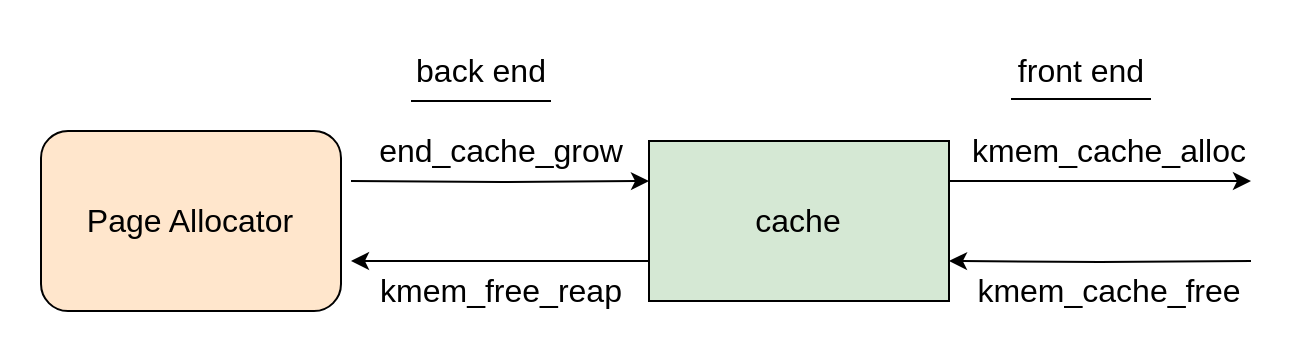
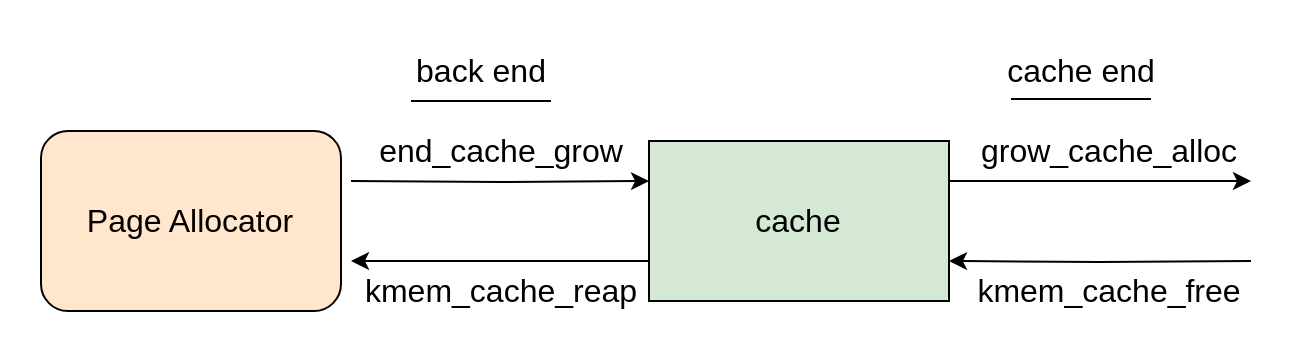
  <mxCell id="0" />
  <mxCell id="1" parent="0" />
  <mxCell id="2" style="edgeStyle=orthogonalEdgeStyle;rounded=0;orthogonalLoop=1;jettySize=auto;html=1;exitX=1;exitY=0.25;exitDx=0;exitDy=0;" edge="1" parent="1" source="6"><mxGeometry relative="1" as="geometry"><mxPoint x="625" y="90" as="targetPoint" /><Array as="points"><mxPoint x="505" y="90" /><mxPoint x="505" y="90" /></Array></mxGeometry></mxCell>
  <mxCell id="3" style="edgeStyle=orthogonalEdgeStyle;rounded=0;orthogonalLoop=1;jettySize=auto;html=1;entryX=1;entryY=0.75;entryDx=0;entryDy=0;" edge="1" parent="1" target="6"><mxGeometry relative="1" as="geometry"><mxPoint x="625" y="130" as="sourcePoint" /></mxGeometry></mxCell>
  <mxCell id="4" style="edgeStyle=orthogonalEdgeStyle;rounded=0;orthogonalLoop=1;jettySize=auto;html=1;entryX=0;entryY=0.25;entryDx=0;entryDy=0;" edge="1" parent="1" target="6"><mxGeometry relative="1" as="geometry"><mxPoint x="175" y="90" as="sourcePoint" /></mxGeometry></mxCell>
  <mxCell id="5" style="edgeStyle=orthogonalEdgeStyle;rounded=0;orthogonalLoop=1;jettySize=auto;html=1;exitX=0;exitY=0.75;exitDx=0;exitDy=0;" edge="1" parent="1" source="6"><mxGeometry relative="1" as="geometry"><mxPoint x="175" y="130" as="targetPoint" /></mxGeometry></mxCell>
  <mxCell id="6" value="&lt;font style=&quot;font-size: 16px;&quot;&gt;cache&lt;/font&gt;" style="rounded=0;whiteSpace=wrap;html=1;fillColor=#d5e8d4;" vertex="1" parent="1"><mxGeometry x="324" y="70" width="150" height="80" as="geometry" /></mxCell>
- <mxCell id="7" value="&lt;font style=&quot;font-size: 16px;&quot;&gt;front end&lt;/font&gt;" style="text;html=1;align=center;verticalAlign=middle;resizable=0;points=[];autosize=1;strokeColor=none;fillColor=none;" vertex="1" parent="1"><mxGeometry x="495" y="20" width="90" height="30" as="geometry" /></mxCell>
+ <mxCell id="7" value="&lt;font style=&quot;font-size: 16px;&quot;&gt;cache end&lt;/font&gt;" style="text;html=1;align=center;verticalAlign=middle;resizable=0;points=[];autosize=1;strokeColor=none;fillColor=none;" vertex="1" parent="1"><mxGeometry x="495" y="20" width="90" height="30" as="geometry" /></mxCell>
  <mxCell id="8" value="&lt;font style=&quot;font-size: 16px;&quot;&gt;back end&lt;/font&gt;" style="text;html=1;align=center;verticalAlign=middle;resizable=0;points=[];autosize=1;strokeColor=none;fillColor=none;" vertex="1" parent="1"><mxGeometry x="195" y="20" width="90" height="30" as="geometry" /></mxCell>
  <mxCell id="9" value="" style="endArrow=none;html=1;rounded=0;" edge="1" parent="1"><mxGeometry width="50" height="50" relative="1" as="geometry"><mxPoint x="505" y="49" as="sourcePoint" /><mxPoint x="575" y="49" as="targetPoint" /></mxGeometry></mxCell>
  <mxCell id="10" value="" style="endArrow=none;html=1;rounded=0;" edge="1" parent="1"><mxGeometry width="50" height="50" relative="1" as="geometry"><mxPoint x="205" y="50" as="sourcePoint" /><mxPoint x="275" y="50" as="targetPoint" /></mxGeometry></mxCell>
- <mxCell id="11" value="&lt;font style=&quot;font-size: 16px;&quot;&gt;kmem_cache_alloc&lt;/font&gt;" style="text;html=1;align=center;verticalAlign=middle;resizable=0;points=[];autosize=1;strokeColor=none;fillColor=none;" vertex="1" parent="1"><mxGeometry x="474" y="60" width="160" height="30" as="geometry" /></mxCell>
+ <mxCell id="11" value="&lt;font style=&quot;font-size: 16px;&quot;&gt;grow_cache_alloc&lt;/font&gt;" style="text;html=1;align=center;verticalAlign=middle;resizable=0;points=[];autosize=1;strokeColor=none;fillColor=none;" vertex="1" parent="1"><mxGeometry x="474" y="60" width="160" height="30" as="geometry" /></mxCell>
  <mxCell id="12" value="&lt;font style=&quot;font-size: 16px;&quot;&gt;kmem_cache_free&lt;/font&gt;" style="text;html=1;align=center;verticalAlign=middle;resizable=0;points=[];autosize=1;strokeColor=none;fillColor=none;" vertex="1" parent="1"><mxGeometry x="474" y="130" width="160" height="30" as="geometry" /></mxCell>
  <mxCell id="13" value="&lt;font style=&quot;font-size: 16px;&quot;&gt;end_cache_grow&lt;/font&gt;" style="text;html=1;align=center;verticalAlign=middle;resizable=0;points=[];autosize=1;strokeColor=none;fillColor=none;" vertex="1" parent="1"><mxGeometry x="170" y="60" width="160" height="30" as="geometry" /></mxCell>
- <mxCell id="14" value="&lt;font style=&quot;font-size: 16px;&quot;&gt;kmem_free_reap&lt;/font&gt;" style="text;html=1;align=center;verticalAlign=middle;resizable=0;points=[];autosize=1;strokeColor=none;fillColor=none;" vertex="1" parent="1"><mxGeometry x="170" y="130" width="160" height="30" as="geometry" /></mxCell>
+ <mxCell id="14" value="&lt;font style=&quot;font-size: 16px;&quot;&gt;kmem_cache_reap&lt;/font&gt;" style="text;html=1;align=center;verticalAlign=middle;resizable=0;points=[];autosize=1;strokeColor=none;fillColor=none;" vertex="1" parent="1"><mxGeometry x="170" y="130" width="160" height="30" as="geometry" /></mxCell>
  <mxCell id="15" value="&lt;font style=&quot;font-size: 16px;&quot;&gt;Page Allocator&lt;/font&gt;" style="rounded=1;whiteSpace=wrap;html=1;fillColor=#ffe6cc;" vertex="1" parent="1"><mxGeometry x="20" y="65" width="150" height="90" as="geometry" /></mxCell>
